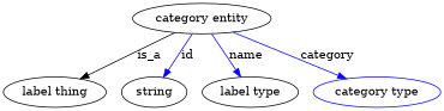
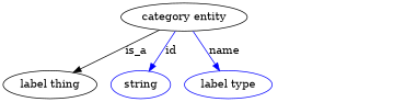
  digraph {
    node [color=blue]
    edge [color=blue style=solid]
    n1 [height=0.5 label="category entity" width=1.8957 color=""]
    n2 [height=0.5 label="label thing" width=1.5346 color=""]
-   n3 [color=black height=0.5 label=string width=0.84854]
-   n4 [color=black height=0.5 label="label type" width=1.2638]
-   n5 [height=0.5 label="category type" width=1.6249]
+   n3 [height=0.5 label=string width=0.84854]
+   n4 [height=0.5 label="label type" width=1.2638]
    n1 -> n2 [label=is_a color="" style=""]
    n1 -> n3 [label=id]
    n1 -> n4 [label=name]
-   n1 -> n5 [label=category]
  }
